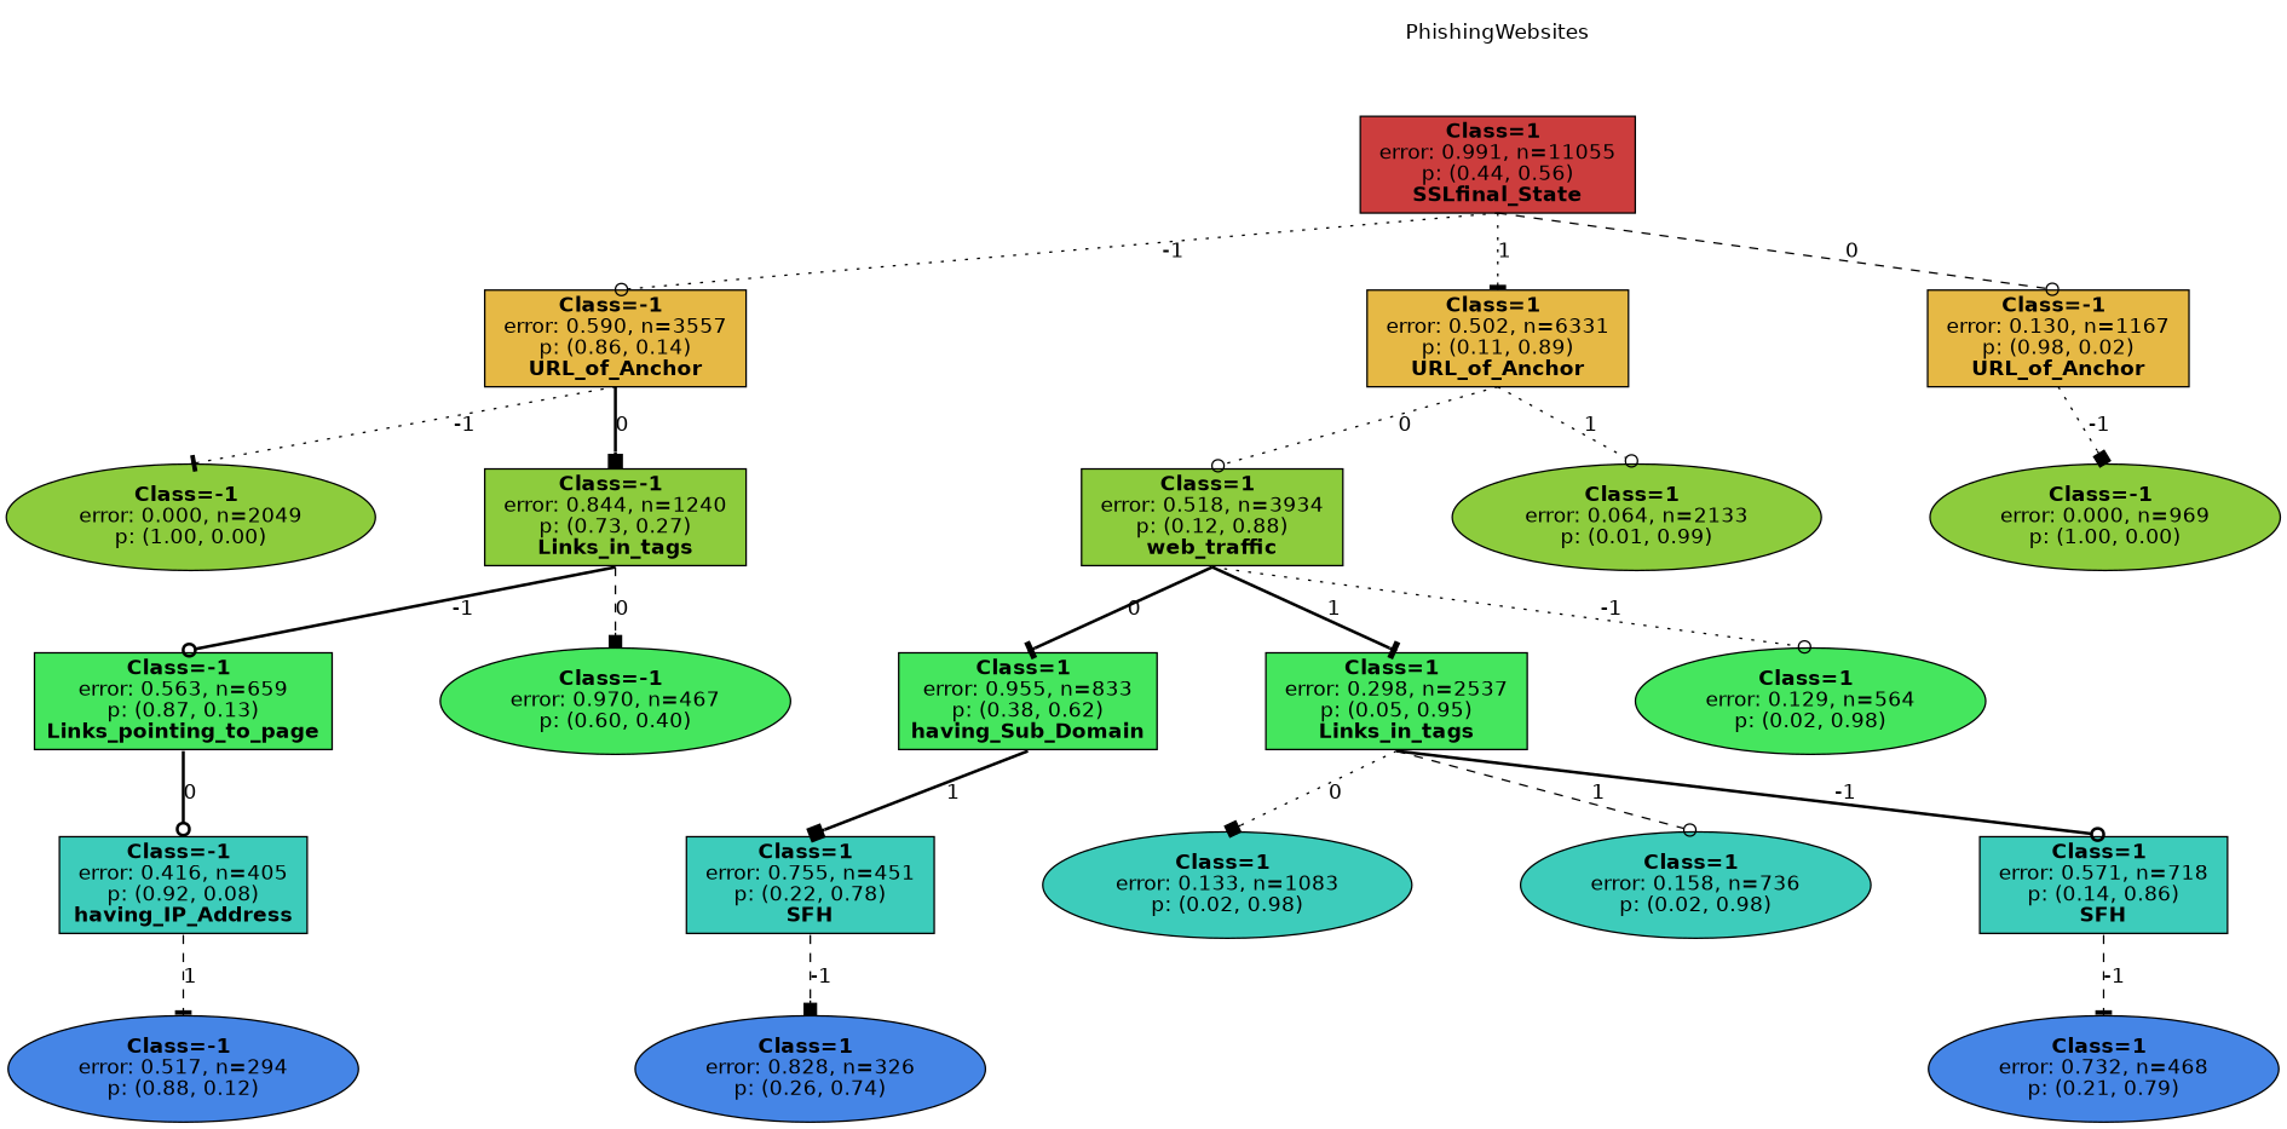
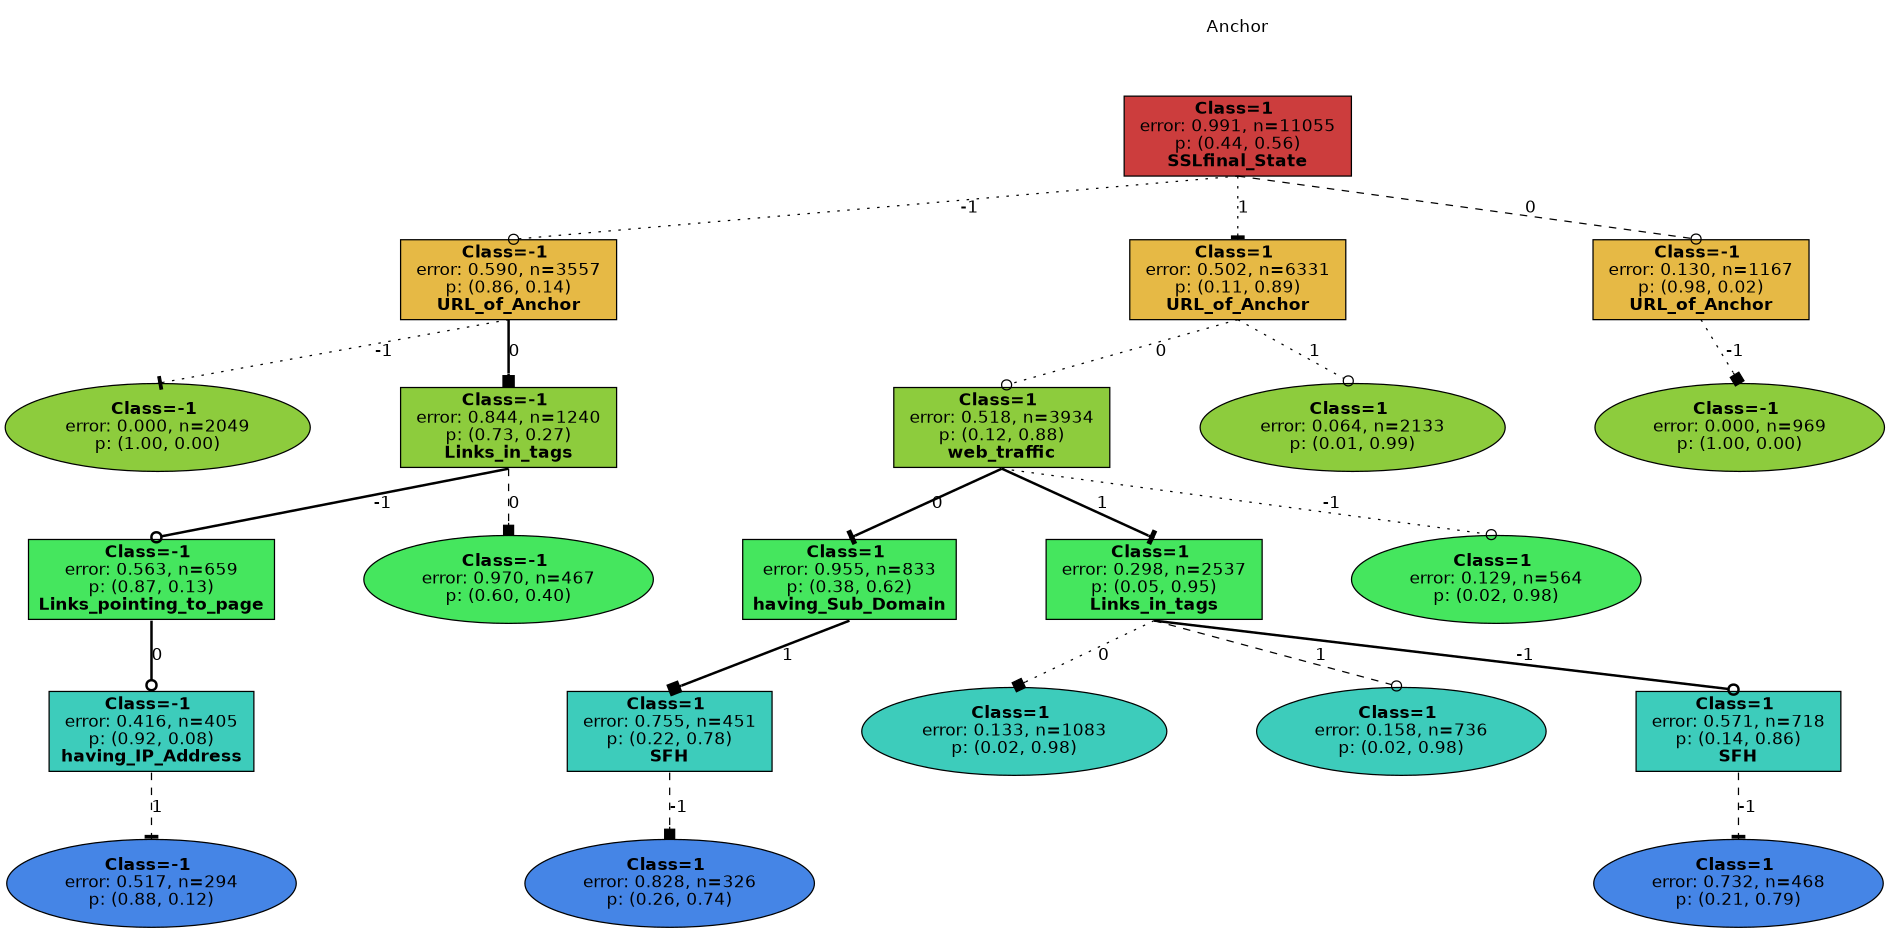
  digraph {
    nodesep=1
    ranksep=0.5
    splines=false
    node [color=black fillcolor="0.240 0.7 0.800" fontname=helvetica shape=rect style=filled]
    edge [fontname=helvetica headport=n style=dotted tailport=s arrowhead=odot]
-   n1 [color=blue fillcolor=white label=PhishingWebsites shape=plaintext]
+   n1 [color=blue fillcolor=white label=Anchor shape=plaintext]
    n2 [fillcolor="0.000 0.7 0.800" label=<<b> Class=1 </b> <br/> error: 0.991, n=11055 <br/> p: (0.44, 0.56) <br/><b>SSLfinal_State</b>>]
    n3 [fillcolor="0.120 0.7 0.900" label=<<b> Class=-1 </b> <br/> error: 0.590, n=3557 <br/> p: (0.86, 0.14) <br/><b>URL_of_Anchor</b>>]
    n4 [fillcolor="0.120 0.7 0.900" label=<<b> Class=1 </b> <br/> error: 0.502, n=6331 <br/> p: (0.11, 0.89) <br/><b>URL_of_Anchor</b>>]
    n5 [fillcolor="0.120 0.7 0.900" label=<<b> Class=-1 </b> <br/> error: 0.130, n=1167 <br/> p: (0.98, 0.02) <br/><b>URL_of_Anchor</b>>]
    n6 [label=<<b> Class=-1 </b> <br/> error: 0.000, n=2049 <br/> p: (1.00, 0.00) > shape=oval]
    n7 [label=<<b> Class=-1 </b> <br/> error: 0.844, n=1240 <br/> p: (0.73, 0.27) <br/><b>Links_in_tags</b>>]
    n8 [fillcolor="0.360 0.7 0.900" label=<<b> Class=-1 </b> <br/> error: 0.563, n=659 <br/> p: (0.87, 0.13) <br/><b>Links_pointing_to_page</b>>]
    n9 [fillcolor="0.360 0.7 0.900" label=<<b> Class=-1 </b> <br/> error: 0.970, n=467 <br/> p: (0.60, 0.40) > shape=oval]
    n10 [fillcolor="0.480 0.7 0.800" label=<<b> Class=-1 </b> <br/> error: 0.416, n=405 <br/> p: (0.92, 0.08) <br/><b>having_IP_Address</b>>]
    n11 [fillcolor="0.600 0.7 0.900" label=<<b> Class=-1 </b> <br/> error: 0.517, n=294 <br/> p: (0.88, 0.12) > shape=oval]
    n12 [label=<<b> Class=1 </b> <br/> error: 0.518, n=3934 <br/> p: (0.12, 0.88) <br/><b>web_traffic</b>>]
    n13 [label=<<b> Class=1 </b> <br/> error: 0.064, n=2133 <br/> p: (0.01, 0.99) > shape=oval]
    n14 [fillcolor="0.360 0.7 0.900" label=<<b> Class=1 </b> <br/> error: 0.955, n=833 <br/> p: (0.38, 0.62) <br/><b>having_Sub_Domain</b>>]
    n15 [fillcolor="0.360 0.7 0.900" label=<<b> Class=1 </b> <br/> error: 0.298, n=2537 <br/> p: (0.05, 0.95) <br/><b>Links_in_tags</b>>]
    n16 [fillcolor="0.360 0.7 0.900" label=<<b> Class=1 </b> <br/> error: 0.129, n=564 <br/> p: (0.02, 0.98) > shape=oval]
    n17 [fillcolor="0.480 0.7 0.800" label=<<b> Class=1 </b> <br/> error: 0.755, n=451 <br/> p: (0.22, 0.78) <br/><b>SFH</b>>]
    n18 [fillcolor="0.600 0.7 0.900" label=<<b> Class=1 </b> <br/> error: 0.828, n=326 <br/> p: (0.26, 0.74) > shape=oval]
    n19 [fillcolor="0.480 0.7 0.800" label=<<b> Class=1 </b> <br/> error: 0.133, n=1083 <br/> p: (0.02, 0.98) > shape=oval]
    n20 [fillcolor="0.480 0.7 0.800" label=<<b> Class=1 </b> <br/> error: 0.158, n=736 <br/> p: (0.02, 0.98) > shape=oval]
    n21 [fillcolor="0.480 0.7 0.800" label=<<b> Class=1 </b> <br/> error: 0.571, n=718 <br/> p: (0.14, 0.86) <br/><b>SFH</b>>]
    n22 [fillcolor="0.600 0.7 0.900" label=<<b> Class=1 </b> <br/> error: 0.732, n=468 <br/> p: (0.21, 0.79) > shape=oval]
    n23 [label=<<b> Class=-1 </b> <br/> error: 0.000, n=969 <br/> p: (1.00, 0.00) > shape=oval]
    n1 -> n2 [style=invis arrowhead=""]
    n2 -> n3 [label=-1]
    n2 -> n4 [label=1 arrowhead=tee]
    n2 -> n5 [label=0 style=dashed]
    n3 -> n6 [label=-1 arrowhead=tee]
    n3 -> n7 [label=0 style=bold arrowhead=box]
    n4 -> n12 [label=0]
    n4 -> n13 [label=1]
    n5 -> n23 [label=-1 arrowhead=box]
    n7 -> n8 [label=-1 style=bold]
    n7 -> n9 [label=0 style=dashed arrowhead=box]
    n8 -> n10 [label=0 style=bold]
    n10 -> n11 [label=1 style=dashed arrowhead=tee]
    n12 -> n14 [label=0 style=bold arrowhead=tee]
    n12 -> n15 [label=1 style=bold arrowhead=tee]
    n12 -> n16 [label=-1]
    n14 -> n17 [label=1 style=bold arrowhead=box]
    n15 -> n19 [label=0 arrowhead=box]
    n15 -> n20 [label=1 style=dashed]
    n15 -> n21 [label=-1 style=bold]
    n17 -> n18 [label=-1 style=dashed arrowhead=box]
    n21 -> n22 [label=-1 style=dashed arrowhead=tee]
  }
